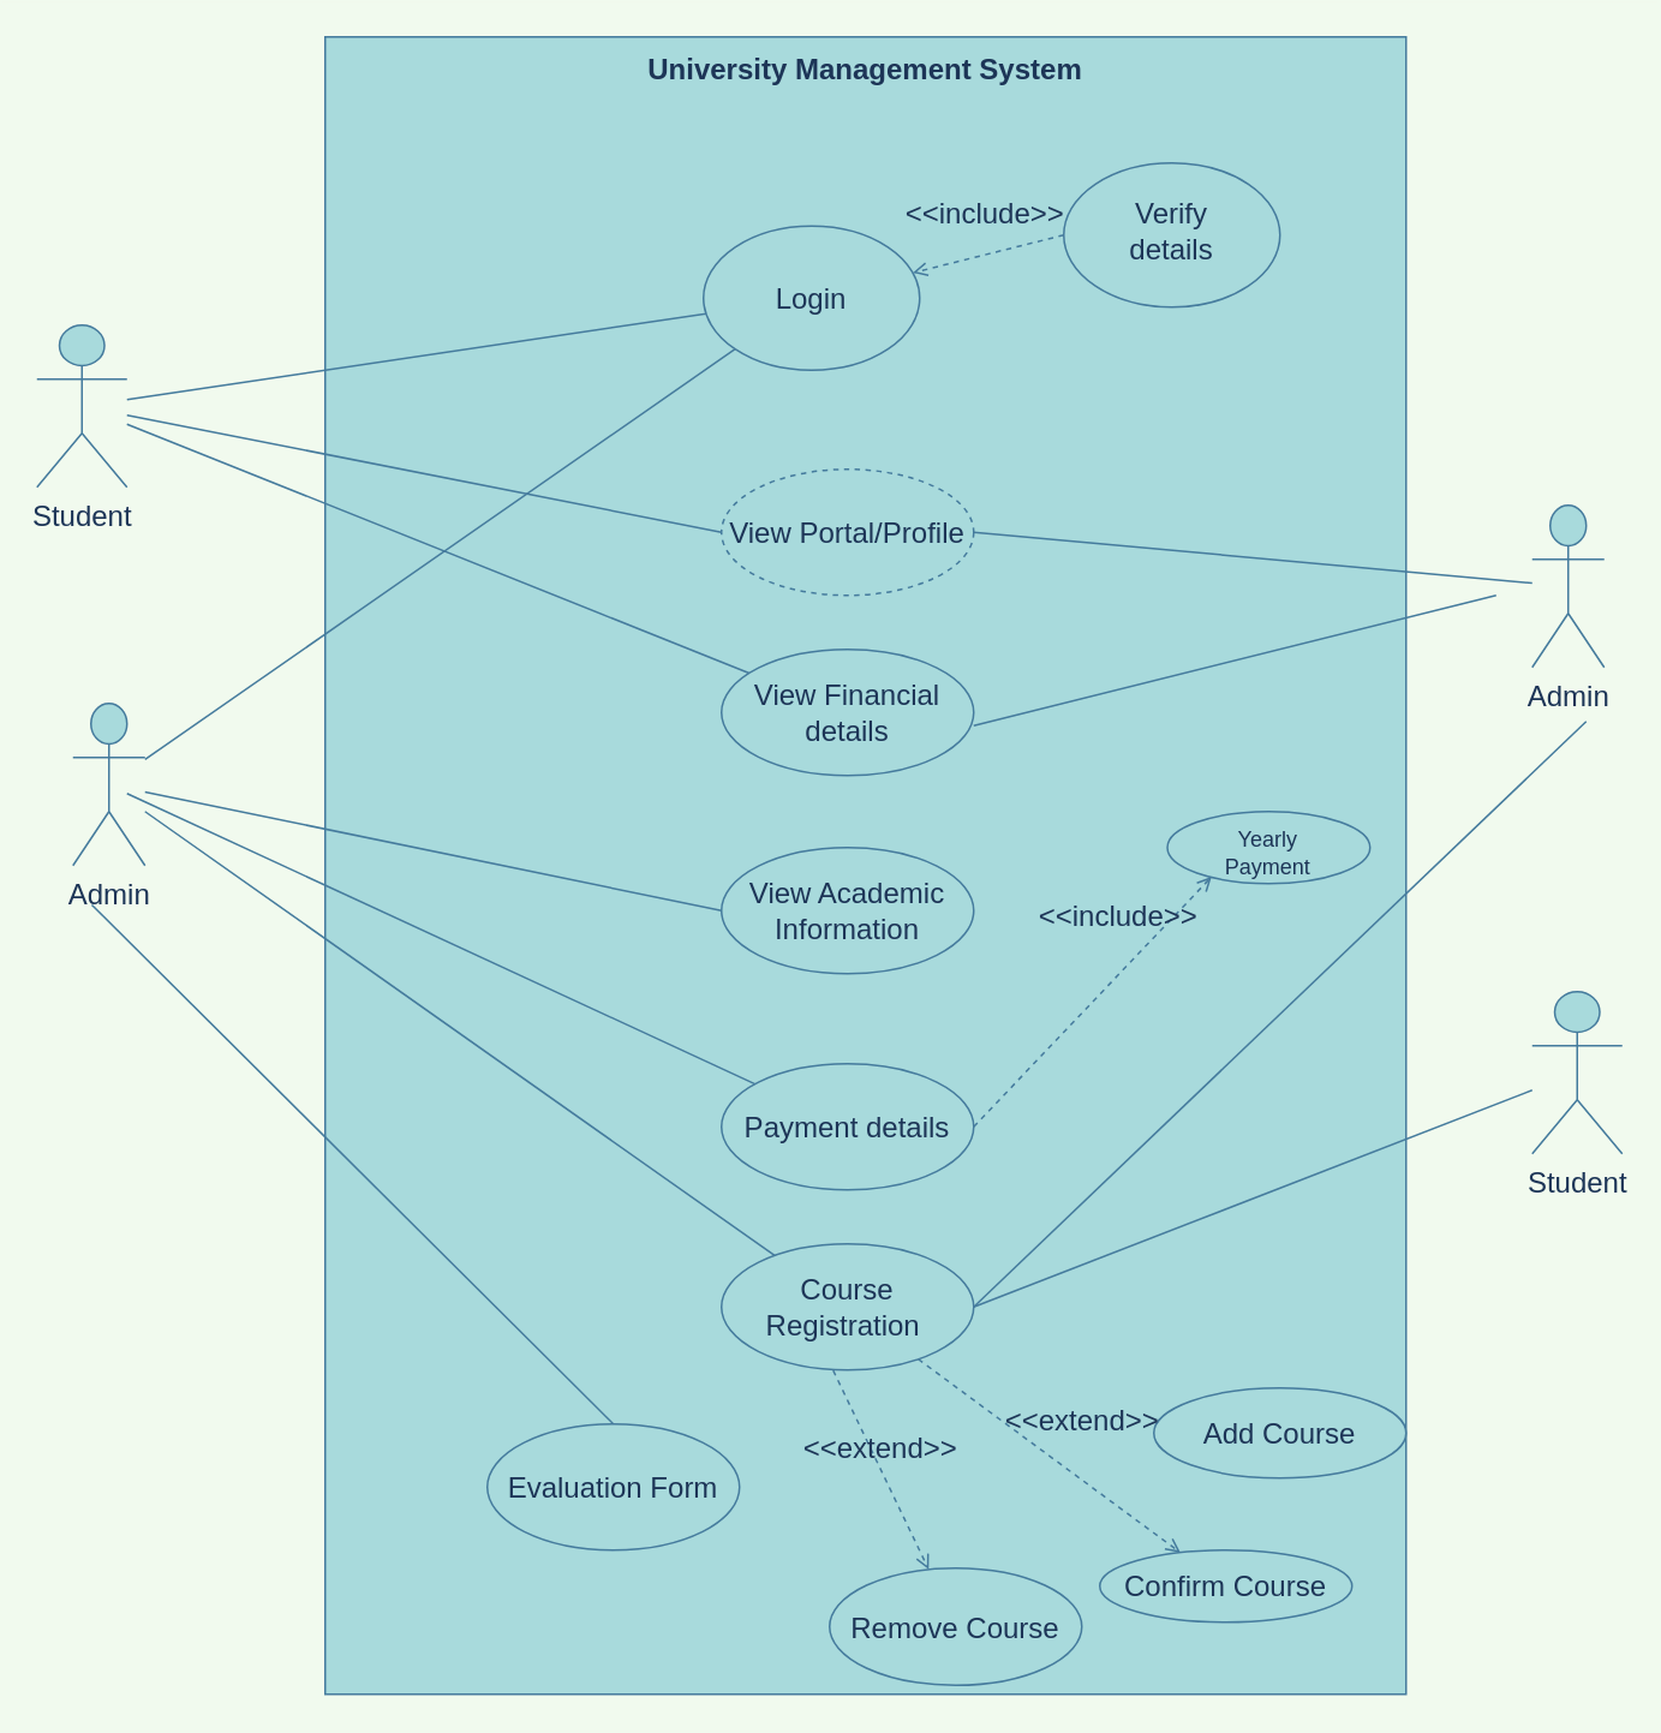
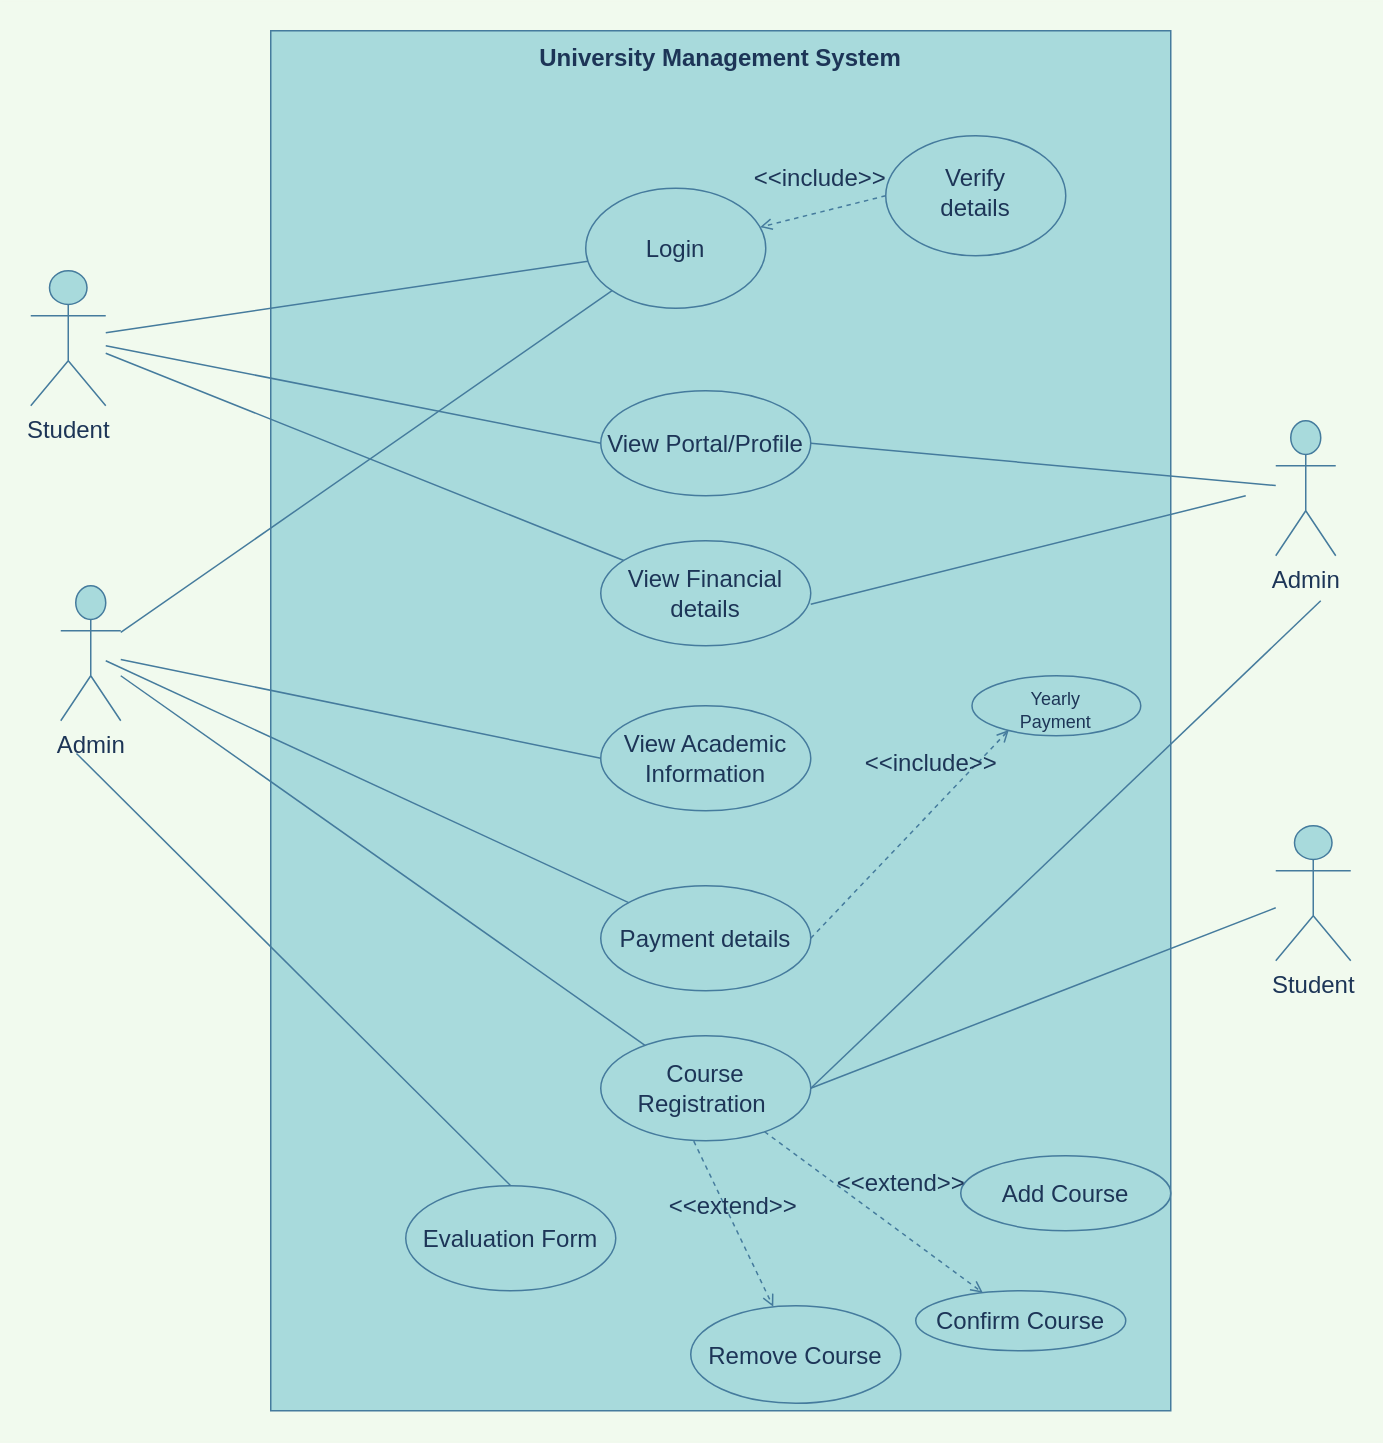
  <mxCell id="0" />
  <mxCell id="1" parent="0" />
  <mxCell id="2" value="" style="rounded=0;whiteSpace=wrap;html=1;fontSize=16;fillColor=#A8DADC;strokeColor=#457B9D;fontColor=#1D3557;" vertex="1" parent="1"><mxGeometry x="180" y="20" width="600" height="920" as="geometry" /></mxCell>
  <mxCell id="3" value="Admin" style="shape=umlActor;verticalLabelPosition=bottom;verticalAlign=top;html=1;outlineConnect=0;fontSize=16;fillColor=#A8DADC;strokeColor=#457B9D;fontColor=#1D3557;" vertex="1" parent="1"><mxGeometry x="40" y="390" width="40" height="90" as="geometry" /></mxCell>
  <mxCell id="4" value="Student" style="shape=umlActor;verticalLabelPosition=bottom;verticalAlign=top;html=1;outlineConnect=0;fontSize=16;fillColor=#A8DADC;strokeColor=#457B9D;fontColor=#1D3557;" vertex="1" parent="1"><mxGeometry x="20" y="180" width="50" height="90" as="geometry" /></mxCell>
  <mxCell id="5" value="" style="ellipse;whiteSpace=wrap;html=1;fontSize=16;fillColor=#A8DADC;strokeColor=#457B9D;fontColor=#1D3557;" vertex="1" parent="1"><mxGeometry x="390" y="125" width="120" height="80" as="geometry" /></mxCell>
  <mxCell id="6" value="Login" style="text;html=1;strokeColor=none;fillColor=none;align=center;verticalAlign=middle;whiteSpace=wrap;rounded=0;fontSize=16;fontColor=#1D3557;" vertex="1" parent="1"><mxGeometry x="420" y="150" width="60" height="30" as="geometry" /></mxCell>
  <mxCell id="7" value="Admin" style="shape=umlActor;verticalLabelPosition=bottom;verticalAlign=top;html=1;outlineConnect=0;fontSize=16;fillColor=#A8DADC;strokeColor=#457B9D;fontColor=#1D3557;" vertex="1" parent="1"><mxGeometry x="850" y="280" width="40" height="90" as="geometry" /></mxCell>
  <mxCell id="8" value="Student" style="shape=umlActor;verticalLabelPosition=bottom;verticalAlign=top;html=1;outlineConnect=0;fontSize=16;fillColor=#A8DADC;strokeColor=#457B9D;fontColor=#1D3557;" vertex="1" parent="1"><mxGeometry x="850" y="550" width="50" height="90" as="geometry" /></mxCell>
  <mxCell id="9" value="" style="endArrow=none;html=1;rounded=0;entryX=0;entryY=1;entryDx=0;entryDy=0;endFill=0;fontSize=16;labelBackgroundColor=#F1FAEE;strokeColor=#457B9D;fontColor=#1D3557;" edge="1" parent="1" source="3" target="5"><mxGeometry width="50" height="50" relative="1" as="geometry"><mxPoint x="400" y="320" as="sourcePoint" /><mxPoint x="450" y="270" as="targetPoint" /></mxGeometry></mxCell>
  <mxCell id="10" value="" style="endArrow=none;html=1;rounded=0;endFill=0;fontSize=16;labelBackgroundColor=#F1FAEE;strokeColor=#457B9D;fontColor=#1D3557;" edge="1" parent="1" source="4" target="5"><mxGeometry width="50" height="50" relative="1" as="geometry"><mxPoint x="130" y="296.034" as="sourcePoint" /><mxPoint x="400" y="175" as="targetPoint" /></mxGeometry></mxCell>
  <mxCell id="11" value="" style="ellipse;whiteSpace=wrap;html=1;fontSize=16;fillColor=#A8DADC;strokeColor=#457B9D;fontColor=#1D3557;" vertex="1" parent="1"><mxGeometry x="590" y="90" width="120" height="80" as="geometry" /></mxCell>
  <mxCell id="12" value="Verify details" style="text;html=1;strokeColor=none;fillColor=none;align=center;verticalAlign=middle;whiteSpace=wrap;rounded=0;fontSize=16;fontColor=#1D3557;" vertex="1" parent="1"><mxGeometry x="620" y="120" width="60" height="15" as="geometry" /></mxCell>
  <mxCell id="13" value="&amp;lt;&amp;lt;include&amp;gt;&amp;gt;" style="html=1;verticalAlign=bottom;labelBackgroundColor=none;endArrow=open;endFill=0;dashed=1;rounded=0;exitX=0;exitY=0.5;exitDx=0;exitDy=0;fontSize=16;strokeColor=#457B9D;fontColor=#1D3557;" edge="1" parent="1" source="11" target="5"><mxGeometry x="-0.013" y="-11" width="160" relative="1" as="geometry"><mxPoint x="340" y="280" as="sourcePoint" /><mxPoint x="500" y="280" as="targetPoint" /><mxPoint as="offset" /></mxGeometry></mxCell>
- <mxCell id="14" value="View Portal/Profile" style="ellipse;whiteSpace=wrap;html=1;fontSize=16;fillColor=#A8DADC;strokeColor=#457B9D;fontColor=#1D3557;dashed=1;" vertex="1" parent="1"><mxGeometry x="400" y="260" width="140" height="70" as="geometry" /></mxCell>
+ <mxCell id="14" value="View Portal/Profile" style="ellipse;whiteSpace=wrap;html=1;fontSize=16;fillColor=#A8DADC;strokeColor=#457B9D;fontColor=#1D3557;" vertex="1" parent="1"><mxGeometry x="400" y="260" width="140" height="70" as="geometry" /></mxCell>
  <mxCell id="15" value="View Financial details" style="ellipse;whiteSpace=wrap;html=1;fontSize=16;fillColor=#A8DADC;strokeColor=#457B9D;fontColor=#1D3557;" vertex="1" parent="1"><mxGeometry x="400" y="360" width="140" height="70" as="geometry" /></mxCell>
  <mxCell id="16" value="" style="endArrow=none;html=1;rounded=0;endFill=0;fontSize=16;entryX=0;entryY=0.5;entryDx=0;entryDy=0;labelBackgroundColor=#F1FAEE;strokeColor=#457B9D;fontColor=#1D3557;" edge="1" parent="1" source="4" target="14"><mxGeometry width="50" height="50" relative="1" as="geometry"><mxPoint x="140" y="453.99" as="sourcePoint" /><mxPoint x="410" y="310" as="targetPoint" /></mxGeometry></mxCell>
  <mxCell id="17" value="" style="endArrow=none;html=1;rounded=0;endFill=0;fontSize=16;labelBackgroundColor=#F1FAEE;strokeColor=#457B9D;fontColor=#1D3557;" edge="1" parent="1" source="4" target="15"><mxGeometry width="50" height="50" relative="1" as="geometry"><mxPoint x="150" y="463.99" as="sourcePoint" /><mxPoint x="440" y="220.28" as="targetPoint" /></mxGeometry></mxCell>
  <mxCell id="18" value="" style="endArrow=none;html=1;rounded=0;endFill=0;exitX=1;exitY=0.5;exitDx=0;exitDy=0;fontSize=16;labelBackgroundColor=#F1FAEE;strokeColor=#457B9D;fontColor=#1D3557;" edge="1" parent="1" source="14" target="7"><mxGeometry width="50" height="50" relative="1" as="geometry"><mxPoint x="150" y="463.99" as="sourcePoint" /><mxPoint x="420" y="320" as="targetPoint" /></mxGeometry></mxCell>
  <mxCell id="19" value="" style="endArrow=none;html=1;rounded=0;endFill=0;exitX=1;exitY=0.5;exitDx=0;exitDy=0;fontSize=16;labelBackgroundColor=#F1FAEE;strokeColor=#457B9D;fontColor=#1D3557;" edge="1" parent="1"><mxGeometry width="50" height="50" relative="1" as="geometry"><mxPoint x="540" y="402.31" as="sourcePoint" /><mxPoint x="830" y="330" as="targetPoint" /></mxGeometry></mxCell>
  <mxCell id="20" value="View Academic Information" style="ellipse;whiteSpace=wrap;html=1;fontSize=16;fillColor=#A8DADC;strokeColor=#457B9D;fontColor=#1D3557;" vertex="1" parent="1"><mxGeometry x="400" y="470" width="140" height="70" as="geometry" /></mxCell>
  <mxCell id="21" value="" style="endArrow=none;html=1;rounded=0;entryX=0;entryY=0.5;entryDx=0;entryDy=0;endFill=0;fontSize=16;labelBackgroundColor=#F1FAEE;strokeColor=#457B9D;fontColor=#1D3557;" edge="1" parent="1" source="3" target="20"><mxGeometry width="50" height="50" relative="1" as="geometry"><mxPoint x="130" y="296.034" as="sourcePoint" /><mxPoint x="400" y="175" as="targetPoint" /></mxGeometry></mxCell>
  <mxCell id="22" value="Payment details" style="ellipse;whiteSpace=wrap;html=1;fontSize=16;fillColor=#A8DADC;strokeColor=#457B9D;fontColor=#1D3557;" vertex="1" parent="1"><mxGeometry x="400" y="590" width="140" height="70" as="geometry" /></mxCell>
  <mxCell id="23" value="" style="endArrow=none;html=1;rounded=0;endFill=0;fontSize=16;labelBackgroundColor=#F1FAEE;strokeColor=#457B9D;fontColor=#1D3557;" edge="1" parent="1" target="22"><mxGeometry width="50" height="50" relative="1" as="geometry"><mxPoint x="70" y="440" as="sourcePoint" /><mxPoint x="410" y="515" as="targetPoint" /><Array as="points"><mxPoint x="70" y="440" /></Array></mxGeometry></mxCell>
  <mxCell id="24" value="" style="ellipse;whiteSpace=wrap;html=1;fontSize=16;fillColor=#A8DADC;strokeColor=#457B9D;fontColor=#1D3557;" vertex="1" parent="1"><mxGeometry x="647.5" y="450" width="112.5" height="40" as="geometry" /></mxCell>
  <mxCell id="25" value="Yearly Payment" style="text;html=1;strokeColor=none;fillColor=none;align=center;verticalAlign=middle;whiteSpace=wrap;rounded=0;fontSize=12;fontColor=#1D3557;" vertex="1" parent="1"><mxGeometry x="676.25" y="465" width="55" height="15" as="geometry" /></mxCell>
  <mxCell id="26" value="&amp;lt;&amp;lt;include&amp;gt;&amp;gt;" style="html=1;verticalAlign=bottom;labelBackgroundColor=none;endArrow=open;endFill=0;dashed=1;rounded=0;entryX=0.218;entryY=0.906;entryDx=0;entryDy=0;exitX=1;exitY=0.5;exitDx=0;exitDy=0;fontSize=16;entryPerimeter=0;strokeColor=#457B9D;fontColor=#1D3557;" edge="1" parent="1" source="22" target="24"><mxGeometry x="0.37" y="14" width="160" relative="1" as="geometry"><mxPoint x="340" y="400" as="sourcePoint" /><mxPoint x="500" y="400" as="targetPoint" /><mxPoint as="offset" /></mxGeometry></mxCell>
  <mxCell id="27" value="Course Registration&amp;nbsp;" style="ellipse;whiteSpace=wrap;html=1;fontSize=16;fillColor=#A8DADC;strokeColor=#457B9D;fontColor=#1D3557;" vertex="1" parent="1"><mxGeometry x="400" y="690" width="140" height="70" as="geometry" /></mxCell>
  <mxCell id="28" value="Evaluation Form" style="ellipse;whiteSpace=wrap;html=1;fontSize=16;fillColor=#A8DADC;strokeColor=#457B9D;fontColor=#1D3557;" vertex="1" parent="1"><mxGeometry x="270" y="790" width="140" height="70" as="geometry" /></mxCell>
  <mxCell id="29" value="Add Course" style="ellipse;whiteSpace=wrap;html=1;fontSize=16;fillColor=#A8DADC;strokeColor=#457B9D;fontColor=#1D3557;" vertex="1" parent="1"><mxGeometry x="640" y="770" width="140" height="50" as="geometry" /></mxCell>
  <mxCell id="30" value="Confirm Course" style="ellipse;whiteSpace=wrap;html=1;fontSize=16;fillColor=#A8DADC;strokeColor=#457B9D;fontColor=#1D3557;" vertex="1" parent="1"><mxGeometry x="610" y="860" width="140" height="40" as="geometry" /></mxCell>
  <mxCell id="31" value="Remove Course" style="ellipse;whiteSpace=wrap;html=1;fontSize=16;fillColor=#A8DADC;strokeColor=#457B9D;fontColor=#1D3557;" vertex="1" parent="1"><mxGeometry x="460" y="870" width="140" height="65" as="geometry" /></mxCell>
  <mxCell id="32" value="&amp;lt;&amp;lt;extend&amp;gt;&amp;gt;" style="html=1;verticalAlign=bottom;labelBackgroundColor=none;endArrow=open;endFill=0;dashed=1;rounded=0;fontSize=16;strokeColor=#457B9D;fontColor=#1D3557;" edge="1" parent="1" source="27" target="30"><mxGeometry x="0.11" y="17" width="160" relative="1" as="geometry"><mxPoint x="340" y="600" as="sourcePoint" /><mxPoint x="500" y="600" as="targetPoint" /><mxPoint as="offset" /></mxGeometry></mxCell>
  <mxCell id="33" value="&amp;lt;&amp;lt;extend&amp;gt;&amp;gt;" style="html=1;verticalAlign=bottom;labelBackgroundColor=none;endArrow=open;endFill=0;dashed=1;rounded=0;exitX=0.443;exitY=1.004;exitDx=0;exitDy=0;exitPerimeter=0;fontSize=16;strokeColor=#457B9D;fontColor=#1D3557;" edge="1" parent="1" source="27" target="31"><mxGeometry width="160" relative="1" as="geometry"><mxPoint x="340" y="600" as="sourcePoint" /><mxPoint x="500" y="600" as="targetPoint" /></mxGeometry></mxCell>
  <mxCell id="34" value="" style="endArrow=none;html=1;rounded=0;endFill=0;fontSize=16;labelBackgroundColor=#F1FAEE;strokeColor=#457B9D;fontColor=#1D3557;" edge="1" parent="1" target="27"><mxGeometry width="50" height="50" relative="1" as="geometry"><mxPoint x="80" y="450" as="sourcePoint" /><mxPoint x="428.613" y="611.234" as="targetPoint" /><Array as="points"><mxPoint x="80" y="450" /></Array></mxGeometry></mxCell>
  <mxCell id="35" value="" style="endArrow=none;html=1;rounded=0;endFill=0;exitX=1;exitY=0.5;exitDx=0;exitDy=0;fontSize=16;labelBackgroundColor=#F1FAEE;strokeColor=#457B9D;fontColor=#1D3557;" edge="1" parent="1" source="27"><mxGeometry width="50" height="50" relative="1" as="geometry"><mxPoint x="521.106" y="606.67" as="sourcePoint" /><mxPoint x="880" y="400" as="targetPoint" /></mxGeometry></mxCell>
  <mxCell id="36" value="" style="endArrow=none;html=1;rounded=0;endFill=0;exitX=1;exitY=0.5;exitDx=0;exitDy=0;fontSize=16;labelBackgroundColor=#F1FAEE;strokeColor=#457B9D;fontColor=#1D3557;" edge="1" parent="1" source="27" target="8"><mxGeometry width="50" height="50" relative="1" as="geometry"><mxPoint x="550" y="735" as="sourcePoint" /><mxPoint x="890" y="410" as="targetPoint" /></mxGeometry></mxCell>
  <mxCell id="37" value="" style="endArrow=none;html=1;rounded=0;endFill=0;entryX=0.5;entryY=0;entryDx=0;entryDy=0;fontSize=16;labelBackgroundColor=#F1FAEE;strokeColor=#457B9D;fontColor=#1D3557;" edge="1" parent="1" target="28"><mxGeometry width="50" height="50" relative="1" as="geometry"><mxPoint x="50.49" y="501.78" as="sourcePoint" /><mxPoint x="400" y="748.229" as="targetPoint" /><Array as="points"><mxPoint x="50.49" y="501.78" /></Array></mxGeometry></mxCell>
  <mxCell id="38" value="University Management System" style="text;align=center;fontStyle=1;verticalAlign=middle;spacingLeft=3;spacingRight=3;strokeColor=none;rotatable=0;points=[[0,0.5],[1,0.5]];portConstraint=eastwest;fontSize=16;fontColor=#1D3557;" vertex="1" parent="1"><mxGeometry x="440" y="24" width="80" height="26" as="geometry" /></mxCell>
